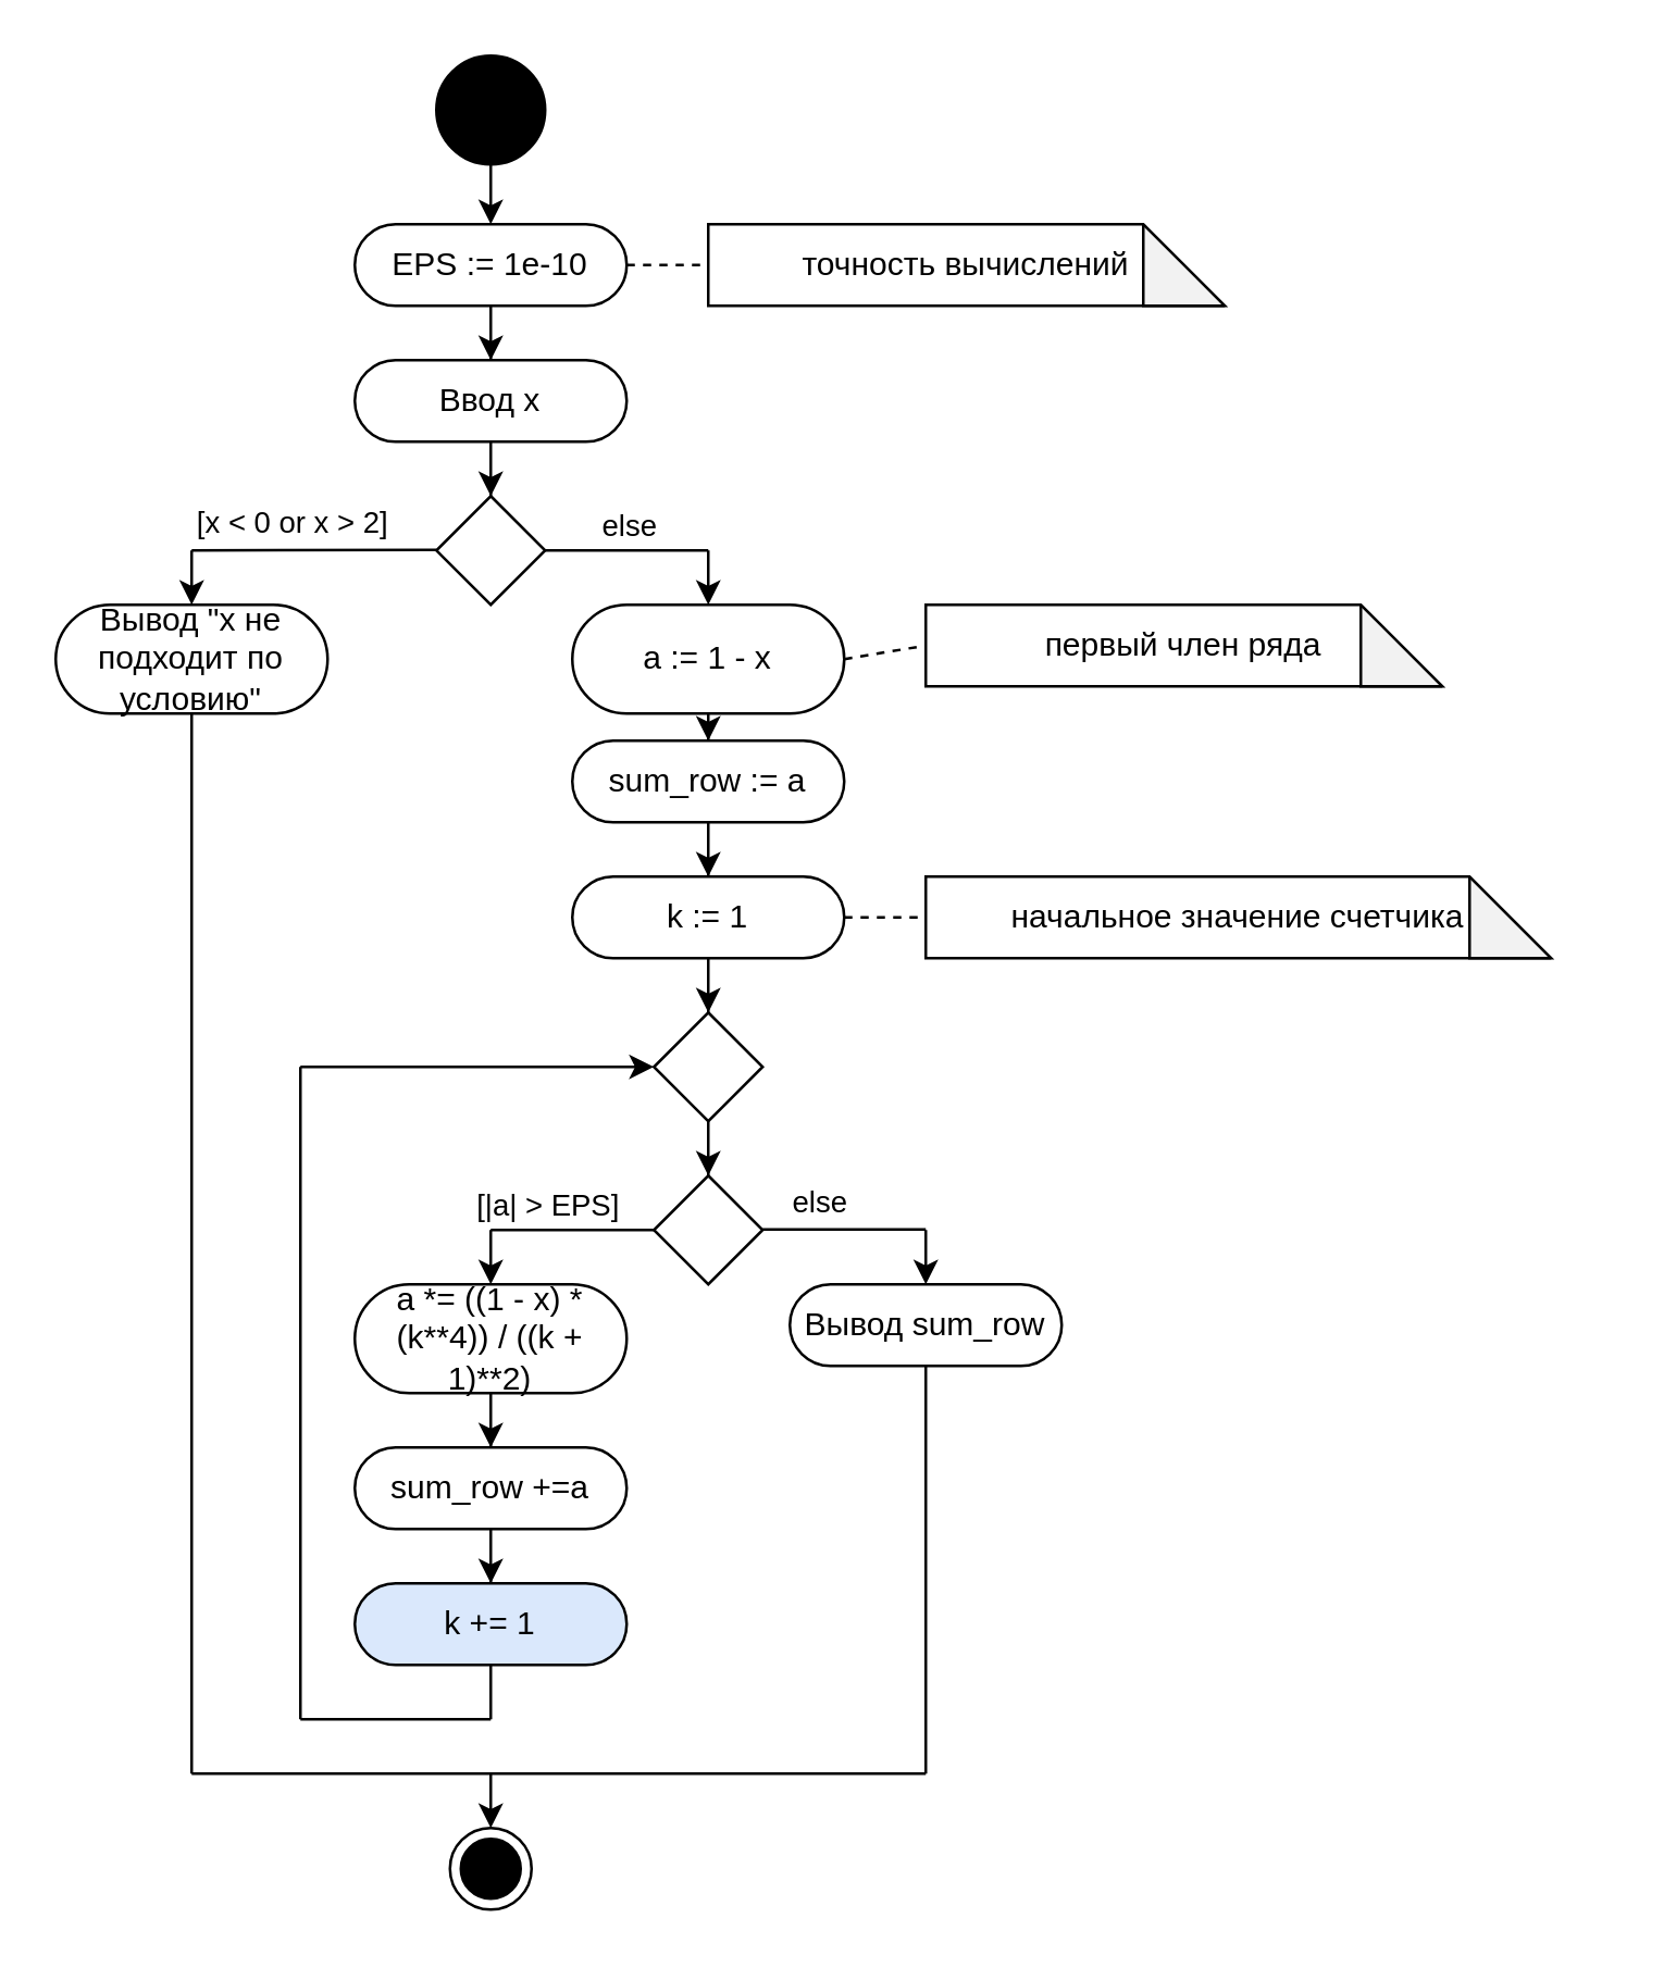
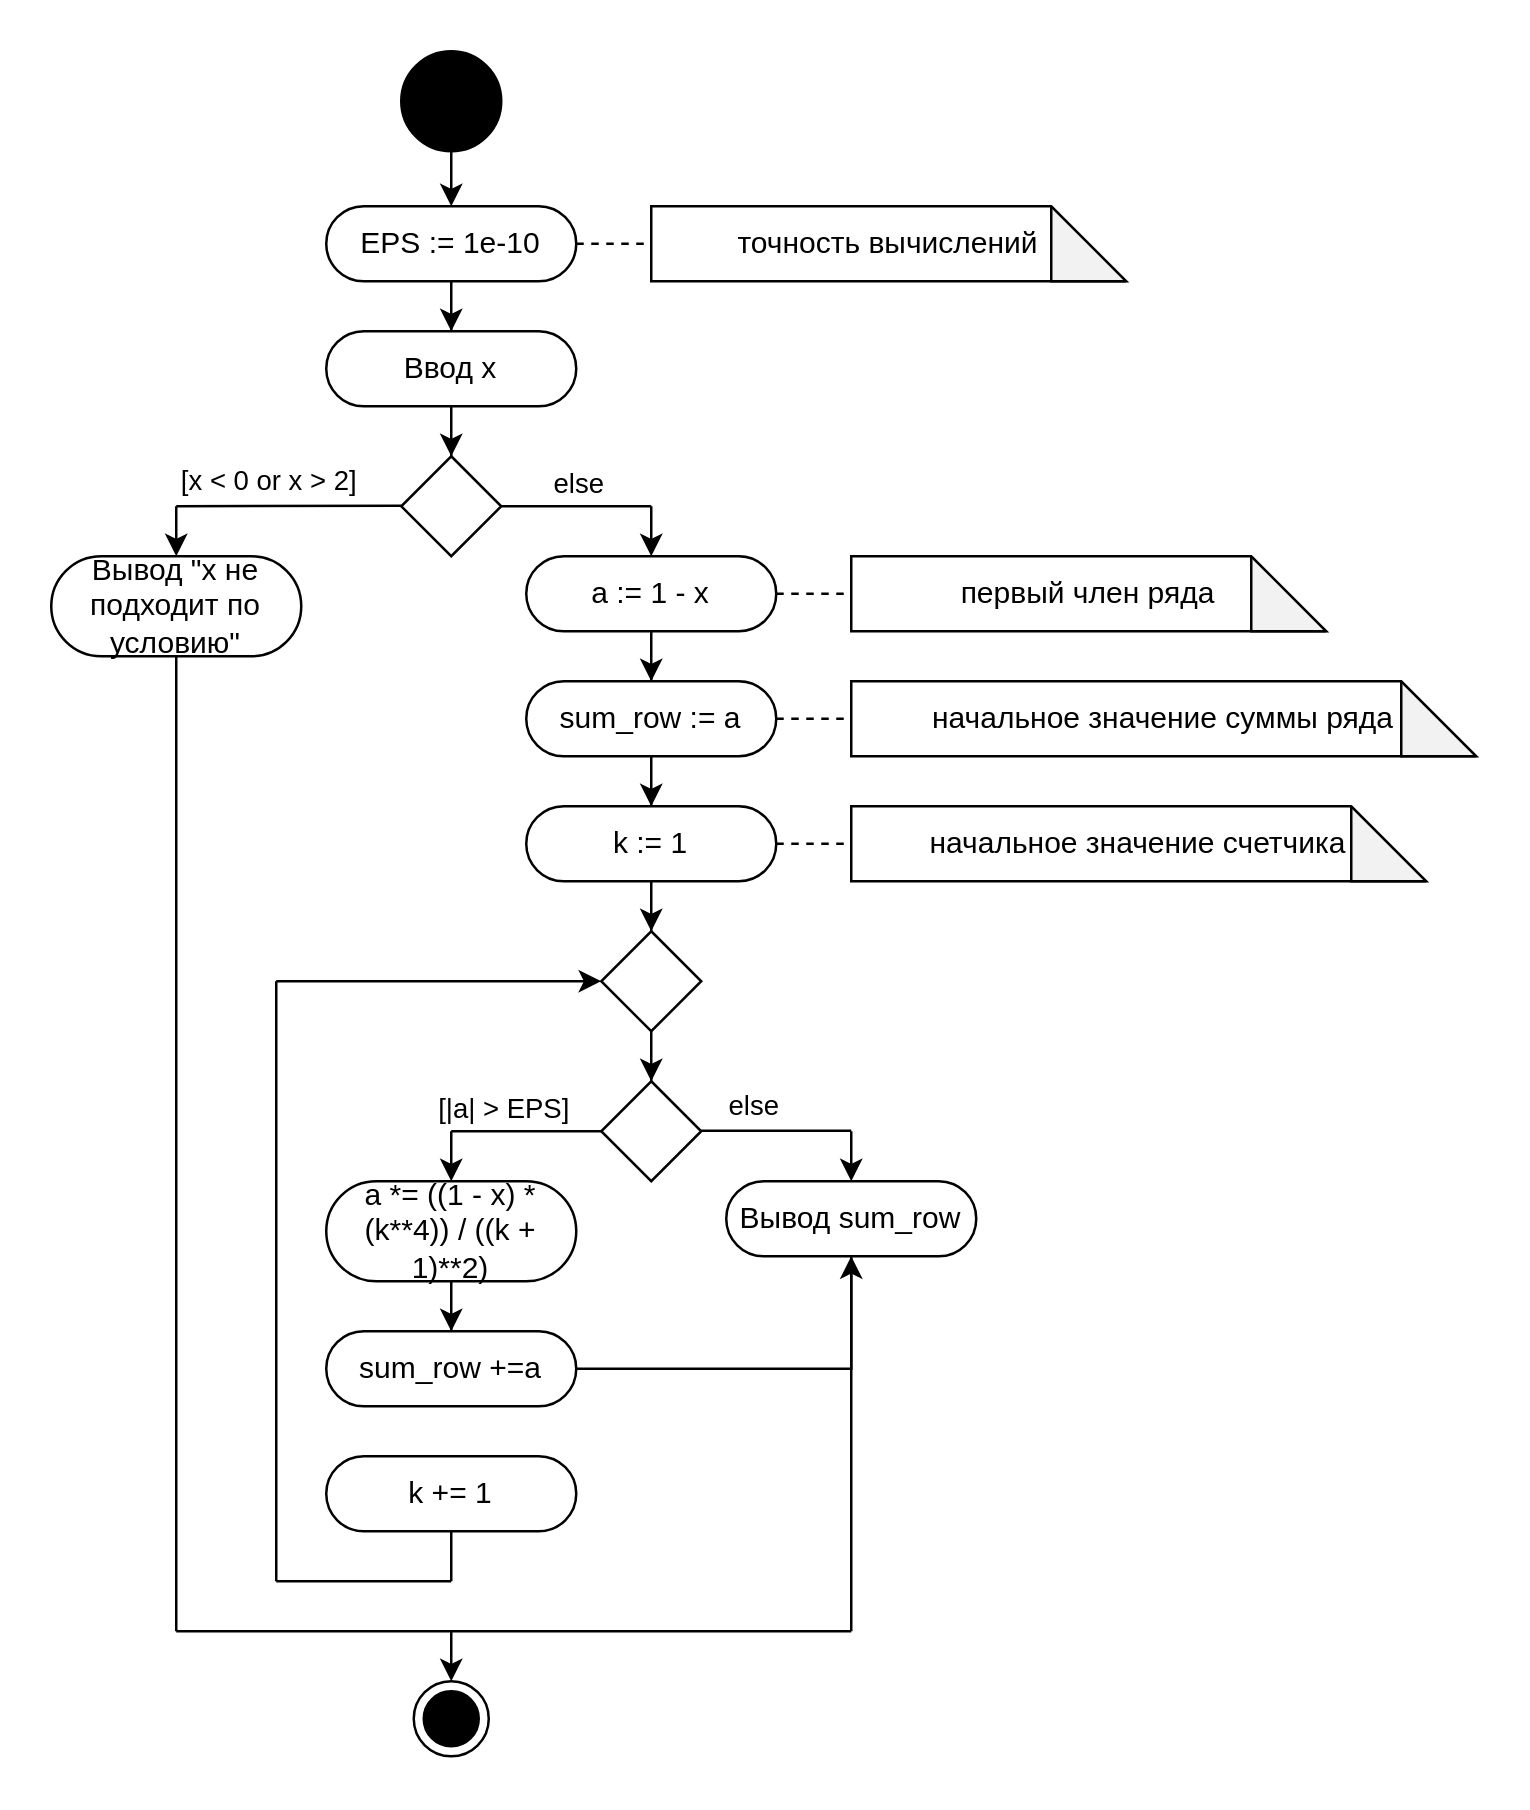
  <mxCell id="0" />
  <mxCell id="1" parent="0" />
  <mxCell id="2" style="edgeStyle=orthogonalEdgeStyle;rounded=0;orthogonalLoop=1;jettySize=auto;html=1;entryX=0.5;entryY=0;entryDx=0;entryDy=0;" edge="1" parent="1" source="3" target="5"><mxGeometry relative="1" as="geometry" /></mxCell>
  <mxCell id="3" value="" style="ellipse;whiteSpace=wrap;html=1;rounded=0;shadow=0;comic=0;labelBackgroundColor=none;strokeWidth=1;fillColor=#000000;fontFamily=Verdana;fontSize=12;align=center;" parent="1" vertex="1"><mxGeometry x="160" y="20" width="40" height="40" as="geometry" /></mxCell>
  <mxCell id="4" style="edgeStyle=orthogonalEdgeStyle;rounded=0;orthogonalLoop=1;jettySize=auto;html=1;entryX=0.5;entryY=0;entryDx=0;entryDy=0;" edge="1" parent="1" source="5" target="10"><mxGeometry relative="1" as="geometry" /></mxCell>
  <mxCell id="5" value="EPS := 1e-10" style="rounded=1;whiteSpace=wrap;html=1;arcSize=50;" parent="1" vertex="1"><mxGeometry x="130" y="82" width="100" height="30" as="geometry" /></mxCell>
  <mxCell id="6" value="" style="ellipse;html=1;shape=endState;fillColor=#000000;strokeColor=#000000;" parent="1" vertex="1"><mxGeometry x="165" y="672" width="30" height="30" as="geometry" /></mxCell>
  <mxCell id="7" value="точность вычислений" style="shape=note;whiteSpace=wrap;html=1;backgroundOutline=1;darkOpacity=0.05;" vertex="1" parent="1"><mxGeometry x="260" y="82" width="190" height="30" as="geometry" /></mxCell>
  <mxCell id="8" value="" style="endArrow=none;dashed=1;html=1;rounded=0;exitX=1;exitY=0.5;exitDx=0;exitDy=0;entryX=0;entryY=0.5;entryDx=0;entryDy=0;entryPerimeter=0;" edge="1" parent="1" source="5" target="7"><mxGeometry width="50" height="50" relative="1" as="geometry"><mxPoint x="210" y="152" as="sourcePoint" /><mxPoint x="260" y="102" as="targetPoint" /></mxGeometry></mxCell>
  <mxCell id="9" style="edgeStyle=orthogonalEdgeStyle;rounded=0;orthogonalLoop=1;jettySize=auto;html=1;entryX=0.5;entryY=0;entryDx=0;entryDy=0;" edge="1" parent="1" source="10" target="11"><mxGeometry relative="1" as="geometry" /></mxCell>
  <mxCell id="10" value="Ввод x" style="rounded=1;whiteSpace=wrap;html=1;arcSize=50;" vertex="1" parent="1"><mxGeometry x="130" y="132" width="100" height="30" as="geometry" /></mxCell>
  <mxCell id="11" value="" style="rhombus;whiteSpace=wrap;html=1;" vertex="1" parent="1"><mxGeometry x="160" y="182" width="40" height="40" as="geometry" /></mxCell>
  <mxCell id="12" value="" style="endArrow=none;html=1;rounded=0;exitX=1;exitY=0.5;exitDx=0;exitDy=0;" edge="1" parent="1" source="11"><mxGeometry width="50" height="50" relative="1" as="geometry"><mxPoint x="210" y="252" as="sourcePoint" /><mxPoint x="260" y="202" as="targetPoint" /></mxGeometry></mxCell>
  <mxCell id="13" value="else" style="edgeLabel;html=1;align=center;verticalAlign=middle;resizable=0;points=[];" vertex="1" connectable="0" parent="12"><mxGeometry x="0.014" y="1" relative="1" as="geometry"><mxPoint y="-9" as="offset" /></mxGeometry></mxCell>
  <mxCell id="14" value="" style="endArrow=none;html=1;rounded=0;" edge="1" parent="1"><mxGeometry width="50" height="50" relative="1" as="geometry"><mxPoint x="70" y="202" as="sourcePoint" /><mxPoint x="160" y="201.76" as="targetPoint" /></mxGeometry></mxCell>
  <mxCell id="15" value="[x &amp;lt; 0 or x &amp;gt; 2]" style="edgeLabel;html=1;align=center;verticalAlign=middle;resizable=0;points=[];" vertex="1" connectable="0" parent="14"><mxGeometry x="0.157" y="1" relative="1" as="geometry"><mxPoint x="-15" y="-9" as="offset" /></mxGeometry></mxCell>
  <mxCell id="16" value="Вывод &quot;х не подходит по условию&quot;" style="rounded=1;whiteSpace=wrap;html=1;arcSize=50;" vertex="1" parent="1"><mxGeometry x="20" y="222" width="100" height="40" as="geometry" /></mxCell>
  <mxCell id="17" value="" style="endArrow=classic;html=1;rounded=0;entryX=0.5;entryY=0;entryDx=0;entryDy=0;" edge="1" parent="1" target="16"><mxGeometry width="50" height="50" relative="1" as="geometry"><mxPoint x="70" y="202" as="sourcePoint" /><mxPoint x="260" y="202" as="targetPoint" /></mxGeometry></mxCell>
  <mxCell id="18" style="edgeStyle=orthogonalEdgeStyle;rounded=0;orthogonalLoop=1;jettySize=auto;html=1;entryX=0.5;entryY=0;entryDx=0;entryDy=0;" edge="1" parent="1" source="19" target="24"><mxGeometry relative="1" as="geometry" /></mxCell>
- <mxCell id="19" value="a := 1 - x" style="rounded=1;whiteSpace=wrap;html=1;arcSize=50;" vertex="1" parent="1"><mxGeometry x="210" y="222" width="100" height="40" as="geometry" /></mxCell>
+ <mxCell id="19" value="a := 1 - x" style="rounded=1;whiteSpace=wrap;html=1;arcSize=50;" vertex="1" parent="1"><mxGeometry x="210" y="222" width="100" height="30" as="geometry" /></mxCell>
  <mxCell id="20" value="первый член ряда" style="shape=note;whiteSpace=wrap;html=1;backgroundOutline=1;darkOpacity=0.05;" vertex="1" parent="1"><mxGeometry x="340" y="222" width="190" height="30" as="geometry" /></mxCell>
  <mxCell id="21" value="" style="endArrow=none;dashed=1;html=1;rounded=0;entryX=0;entryY=0.5;entryDx=0;entryDy=0;entryPerimeter=0;exitX=1;exitY=0.5;exitDx=0;exitDy=0;" edge="1" parent="1" source="19" target="20"><mxGeometry width="50" height="50" relative="1" as="geometry"><mxPoint x="210" y="252" as="sourcePoint" /><mxPoint x="260" y="202" as="targetPoint" /></mxGeometry></mxCell>
  <mxCell id="22" value="" style="endArrow=classic;html=1;rounded=0;entryX=0.5;entryY=0;entryDx=0;entryDy=0;" edge="1" parent="1" target="19"><mxGeometry width="50" height="50" relative="1" as="geometry"><mxPoint x="260" y="202" as="sourcePoint" /><mxPoint x="240" y="302" as="targetPoint" /></mxGeometry></mxCell>
  <mxCell id="23" style="edgeStyle=orthogonalEdgeStyle;rounded=0;orthogonalLoop=1;jettySize=auto;html=1;entryX=0.5;entryY=0;entryDx=0;entryDy=0;" edge="1" parent="1" source="24" target="28"><mxGeometry relative="1" as="geometry" /></mxCell>
  <mxCell id="24" value="sum_row := a" style="rounded=1;whiteSpace=wrap;html=1;arcSize=50;" vertex="1" parent="1"><mxGeometry x="210" y="272" width="100" height="30" as="geometry" /></mxCell>
+ <mxCell id="25" value="начальное значение суммы ряда" style="shape=note;whiteSpace=wrap;html=1;backgroundOutline=1;darkOpacity=0.05;" vertex="1" parent="1"><mxGeometry x="340" y="272" width="250" height="30" as="geometry" /></mxCell>
+ <mxCell id="26" value="" style="endArrow=none;dashed=1;html=1;rounded=0;exitX=1;exitY=0.5;exitDx=0;exitDy=0;entryX=0;entryY=0.5;entryDx=0;entryDy=0;entryPerimeter=0;" edge="1" parent="1" source="24" target="25"><mxGeometry width="50" height="50" relative="1" as="geometry"><mxPoint x="450" y="252" as="sourcePoint" /><mxPoint x="500" y="202" as="targetPoint" /></mxGeometry></mxCell>
  <mxCell id="27" style="edgeStyle=orthogonalEdgeStyle;rounded=0;orthogonalLoop=1;jettySize=auto;html=1;entryX=0.5;entryY=0;entryDx=0;entryDy=0;" edge="1" parent="1" source="28" target="32"><mxGeometry relative="1" as="geometry" /></mxCell>
  <mxCell id="28" value="k := 1" style="rounded=1;whiteSpace=wrap;html=1;arcSize=50;" vertex="1" parent="1"><mxGeometry x="210" y="322" width="100" height="30" as="geometry" /></mxCell>
  <mxCell id="29" value="начальное значение счетчика" style="shape=note;whiteSpace=wrap;html=1;backgroundOutline=1;darkOpacity=0.05;" vertex="1" parent="1"><mxGeometry x="340" y="322" width="230" height="30" as="geometry" /></mxCell>
  <mxCell id="30" value="" style="endArrow=none;dashed=1;html=1;rounded=0;exitX=1;exitY=0.5;exitDx=0;exitDy=0;entryX=0;entryY=0.5;entryDx=0;entryDy=0;entryPerimeter=0;" edge="1" parent="1" source="28" target="29"><mxGeometry width="50" height="50" relative="1" as="geometry"><mxPoint x="370" y="302" as="sourcePoint" /><mxPoint x="420" y="252" as="targetPoint" /></mxGeometry></mxCell>
  <mxCell id="31" style="edgeStyle=orthogonalEdgeStyle;rounded=0;orthogonalLoop=1;jettySize=auto;html=1;entryX=0.5;entryY=0;entryDx=0;entryDy=0;" edge="1" parent="1" source="32" target="33"><mxGeometry relative="1" as="geometry" /></mxCell>
  <mxCell id="32" value="" style="rhombus;whiteSpace=wrap;html=1;" vertex="1" parent="1"><mxGeometry x="240" y="372" width="40" height="40" as="geometry" /></mxCell>
  <mxCell id="33" value="" style="rhombus;whiteSpace=wrap;html=1;" vertex="1" parent="1"><mxGeometry x="240" y="432" width="40" height="40" as="geometry" /></mxCell>
  <mxCell id="34" value="" style="endArrow=none;html=1;rounded=0;entryX=0;entryY=0.5;entryDx=0;entryDy=0;" edge="1" parent="1" target="33"><mxGeometry width="50" height="50" relative="1" as="geometry"><mxPoint x="180" y="452" as="sourcePoint" /><mxPoint x="320" y="442" as="targetPoint" /></mxGeometry></mxCell>
  <mxCell id="35" value="[|a| &amp;gt; EPS]" style="edgeLabel;html=1;align=center;verticalAlign=middle;resizable=0;points=[];" vertex="1" connectable="0" parent="34"><mxGeometry x="-0.503" relative="1" as="geometry"><mxPoint x="5" y="-10" as="offset" /></mxGeometry></mxCell>
  <mxCell id="36" value="" style="endArrow=none;html=1;rounded=0;entryX=0;entryY=0.5;entryDx=0;entryDy=0;" edge="1" parent="1"><mxGeometry width="50" height="50" relative="1" as="geometry"><mxPoint x="280" y="451.76" as="sourcePoint" /><mxPoint x="340" y="451.76" as="targetPoint" /></mxGeometry></mxCell>
  <mxCell id="37" value="else" style="edgeLabel;html=1;align=center;verticalAlign=middle;resizable=0;points=[];" vertex="1" connectable="0" parent="36"><mxGeometry x="-0.503" relative="1" as="geometry"><mxPoint x="5" y="-10" as="offset" /></mxGeometry></mxCell>
  <mxCell id="38" value="Вывод sum_row" style="rounded=1;whiteSpace=wrap;html=1;arcSize=50;" vertex="1" parent="1"><mxGeometry x="290" y="472" width="100" height="30" as="geometry" /></mxCell>
  <mxCell id="39" value="" style="endArrow=classic;html=1;rounded=0;entryX=0.5;entryY=0;entryDx=0;entryDy=0;" edge="1" parent="1" target="38"><mxGeometry width="50" height="50" relative="1" as="geometry"><mxPoint x="340" y="452" as="sourcePoint" /><mxPoint x="320" y="412" as="targetPoint" /></mxGeometry></mxCell>
  <mxCell id="40" style="edgeStyle=orthogonalEdgeStyle;rounded=0;orthogonalLoop=1;jettySize=auto;html=1;entryX=0.5;entryY=0;entryDx=0;entryDy=0;" edge="1" parent="1" source="41" target="44"><mxGeometry relative="1" as="geometry" /></mxCell>
  <mxCell id="41" value="a *= ((1 - x) * (k**4)) / ((k + 1)**2)" style="rounded=1;whiteSpace=wrap;html=1;arcSize=50;" vertex="1" parent="1"><mxGeometry x="130" y="472" width="100" height="40" as="geometry" /></mxCell>
  <mxCell id="42" value="" style="endArrow=classic;html=1;rounded=0;entryX=0.5;entryY=0;entryDx=0;entryDy=0;" edge="1" parent="1" target="41"><mxGeometry width="50" height="50" relative="1" as="geometry"><mxPoint x="180" y="452" as="sourcePoint" /><mxPoint x="320" y="412" as="targetPoint" /></mxGeometry></mxCell>
- <mxCell id="43" style="edgeStyle=orthogonalEdgeStyle;rounded=0;orthogonalLoop=1;jettySize=auto;html=1;entryX=0.5;entryY=0;entryDx=0;entryDy=0;" edge="1" parent="1" source="44" target="45"><mxGeometry relative="1" as="geometry" /></mxCell>
+ <mxCell id="43" style="edgeStyle=orthogonalEdgeStyle;rounded=0;orthogonalLoop=1;jettySize=auto;html=1;" edge="1" parent="1" source="44" target="38"><mxGeometry relative="1" as="geometry" /></mxCell>
  <mxCell id="44" value="sum_row +=a" style="rounded=1;whiteSpace=wrap;html=1;arcSize=50;" vertex="1" parent="1"><mxGeometry x="130" y="532" width="100" height="30" as="geometry" /></mxCell>
- <mxCell id="45" value="k += 1" style="rounded=1;whiteSpace=wrap;html=1;arcSize=50;fillColor=#dae8fc;" vertex="1" parent="1"><mxGeometry x="130" y="582" width="100" height="30" as="geometry" /></mxCell>
+ <mxCell id="45" value="k += 1" style="rounded=1;whiteSpace=wrap;html=1;arcSize=50;" vertex="1" parent="1"><mxGeometry x="130" y="582" width="100" height="30" as="geometry" /></mxCell>
  <mxCell id="46" value="" style="endArrow=none;html=1;rounded=0;exitX=0.5;exitY=1;exitDx=0;exitDy=0;" edge="1" parent="1" source="45"><mxGeometry width="50" height="50" relative="1" as="geometry"><mxPoint x="270" y="602" as="sourcePoint" /><mxPoint x="180" y="632" as="targetPoint" /></mxGeometry></mxCell>
  <mxCell id="47" value="" style="endArrow=none;html=1;rounded=0;" edge="1" parent="1"><mxGeometry width="50" height="50" relative="1" as="geometry"><mxPoint x="180" y="632" as="sourcePoint" /><mxPoint x="110" y="632" as="targetPoint" /></mxGeometry></mxCell>
  <mxCell id="48" value="" style="endArrow=none;html=1;rounded=0;" edge="1" parent="1"><mxGeometry width="50" height="50" relative="1" as="geometry"><mxPoint x="110" y="632" as="sourcePoint" /><mxPoint x="110" y="392" as="targetPoint" /></mxGeometry></mxCell>
  <mxCell id="49" value="" style="endArrow=classic;html=1;rounded=0;" edge="1" parent="1"><mxGeometry width="50" height="50" relative="1" as="geometry"><mxPoint x="110" y="392" as="sourcePoint" /><mxPoint x="240" y="392" as="targetPoint" /></mxGeometry></mxCell>
  <mxCell id="50" value="" style="endArrow=none;html=1;rounded=0;" edge="1" parent="1"><mxGeometry width="50" height="50" relative="1" as="geometry"><mxPoint x="70" y="652" as="sourcePoint" /><mxPoint x="340" y="652" as="targetPoint" /></mxGeometry></mxCell>
  <mxCell id="51" value="" style="endArrow=none;html=1;rounded=0;entryX=0.5;entryY=1;entryDx=0;entryDy=0;" edge="1" parent="1" target="38"><mxGeometry width="50" height="50" relative="1" as="geometry"><mxPoint x="340" y="652" as="sourcePoint" /><mxPoint x="280" y="482" as="targetPoint" /></mxGeometry></mxCell>
  <mxCell id="52" value="" style="endArrow=classic;html=1;rounded=0;entryX=0.5;entryY=0;entryDx=0;entryDy=0;" edge="1" parent="1" target="6"><mxGeometry width="50" height="50" relative="1" as="geometry"><mxPoint x="180" y="652" as="sourcePoint" /><mxPoint x="180" y="662" as="targetPoint" /></mxGeometry></mxCell>
  <mxCell id="53" value="" style="endArrow=none;html=1;rounded=0;entryX=0.5;entryY=1;entryDx=0;entryDy=0;" edge="1" parent="1" target="16"><mxGeometry width="50" height="50" relative="1" as="geometry"><mxPoint x="70" y="652" as="sourcePoint" /><mxPoint x="70" y="362" as="targetPoint" /></mxGeometry></mxCell>
